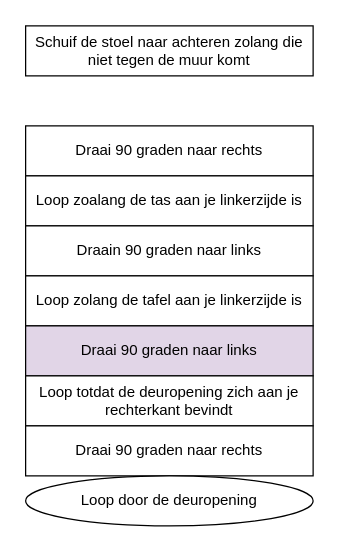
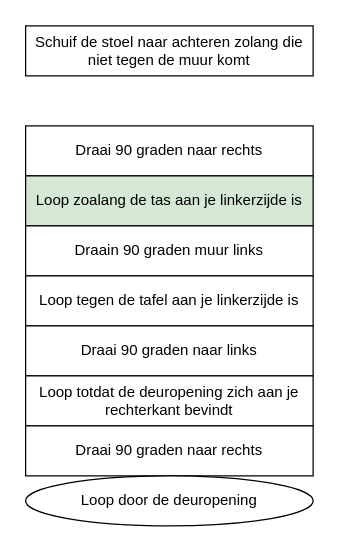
  <mxCell id="0" />
  <mxCell id="1" parent="0" />
  <mxCell id="2" value="Schuif de stoel naar achteren zolang die niet tegen de muur komt" style="rounded=0;whiteSpace=wrap;html=1;" vertex="1" parent="1"><mxGeometry x="20" y="20" width="230" height="40" as="geometry" /></mxCell>
  <mxCell id="3" value="Draai 90 graden naar rechts" style="rounded=0;whiteSpace=wrap;html=1;" vertex="1" parent="1"><mxGeometry x="20" y="100" width="230" height="40" as="geometry" /></mxCell>
- <mxCell id="4" value="Loop zoalang de tas aan je linkerzijde is" style="rounded=0;whiteSpace=wrap;html=1;" vertex="1" parent="1"><mxGeometry x="20" y="140" width="230" height="40" as="geometry" /></mxCell>
- <mxCell id="5" value="Draain 90 graden naar links" style="rounded=0;whiteSpace=wrap;html=1;" vertex="1" parent="1"><mxGeometry x="20" y="180" width="230" height="40" as="geometry" /></mxCell>
- <mxCell id="6" value="Loop zolang de tafel aan je linkerzijde is" style="rounded=0;whiteSpace=wrap;html=1;" vertex="1" parent="1"><mxGeometry x="20" y="220" width="230" height="40" as="geometry" /></mxCell>
- <mxCell id="7" value="Draai 90 graden naar links" style="rounded=0;whiteSpace=wrap;html=1;fillColor=#e1d5e7;" vertex="1" parent="1"><mxGeometry x="20" y="260" width="230" height="40" as="geometry" /></mxCell>
+ <mxCell id="4" value="Loop zoalang de tas aan je linkerzijde is" style="rounded=0;whiteSpace=wrap;html=1;fillColor=#d5e8d4;" vertex="1" parent="1"><mxGeometry x="20" y="140" width="230" height="40" as="geometry" /></mxCell>
+ <mxCell id="5" value="Draain 90 graden muur links" style="rounded=0;whiteSpace=wrap;html=1;" vertex="1" parent="1"><mxGeometry x="20" y="180" width="230" height="40" as="geometry" /></mxCell>
+ <mxCell id="6" value="Loop tegen de tafel aan je linkerzijde is" style="rounded=0;whiteSpace=wrap;html=1;" vertex="1" parent="1"><mxGeometry x="20" y="220" width="230" height="40" as="geometry" /></mxCell>
+ <mxCell id="7" value="Draai 90 graden naar links" style="rounded=0;whiteSpace=wrap;html=1;" vertex="1" parent="1"><mxGeometry x="20" y="260" width="230" height="40" as="geometry" /></mxCell>
  <mxCell id="8" value="Loop totdat de deuropening zich aan je rechterkant bevindt" style="rounded=0;whiteSpace=wrap;html=1;" vertex="1" parent="1"><mxGeometry x="20" y="300" width="230" height="40" as="geometry" /></mxCell>
  <mxCell id="9" value="Draai 90 graden naar rechts" style="rounded=0;whiteSpace=wrap;html=1;" vertex="1" parent="1"><mxGeometry x="20" y="340" width="230" height="40" as="geometry" /></mxCell>
  <mxCell id="10" value="Loop door de deuropening" style="ellipse;whiteSpace=wrap;html=1;" vertex="1" parent="1"><mxGeometry x="20" y="380" width="230" height="40" as="geometry" /></mxCell>
